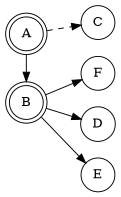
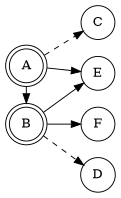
  digraph {
    rankdir=LR
    node [shape=circle]
    edge [style=filled]
    n1 [label=A shape=doublecircle]
    n2 [label=B shape=doublecircle]
    n3 [label=C]
    n4 [label=F]
    n5 [label=D]
    n6 [label=E]
    subgraph sub_1 {
      rank=same
      n1
      n2
    }
    subgraph sub_2 {
      n1
      n2
    }
    subgraph sub_3 {
      n1
      n2
      n3
      n4
      n5
      n6
    }
    n1 -> n2
    n1 -> n3 [style=dashed]
+   n1 -> n6
    n2 -> n4
-   n2 -> n5
+   n2 -> n5 [style=dashed]
    n2 -> n6
  }
